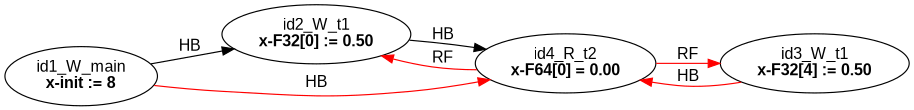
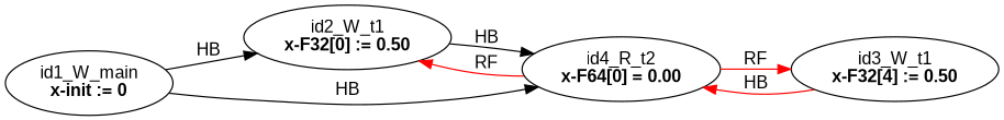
  digraph {
    fontname="Liberation Sans"
    rankdir=LR
    splines=true
    node [fontname="Liberation Sans"]
    edge [color=black fontname="Liberation Sans"]
    n1 [label=<id2_W_t1<br/><B>x-F32[0] := 0.50</B>>]
    n2 [label=<id4_R_t2<br/><B>x-F64[0] = 0.00</B>>]
    n3 [label=<id3_W_t1<br/><B>x-F32[4] := 0.50</B>>]
-   n4 [label=<id1_W_main<br/><B>x-init := 8</B>>]
+   n4 [label=<id1_W_main<br/><B>x-init := 0</B>>]
    n1 -> n2 [label=HB]
    n2 -> n1 [color=red label=RF]
    n2 -> n3 [color=red label=RF]
    n3 -> n2 [color=red label=HB]
    n4 -> n1 [label=HB]
-   n4 -> n2 [color=red label=HB]
+   n4 -> n2 [label=HB]
  }
